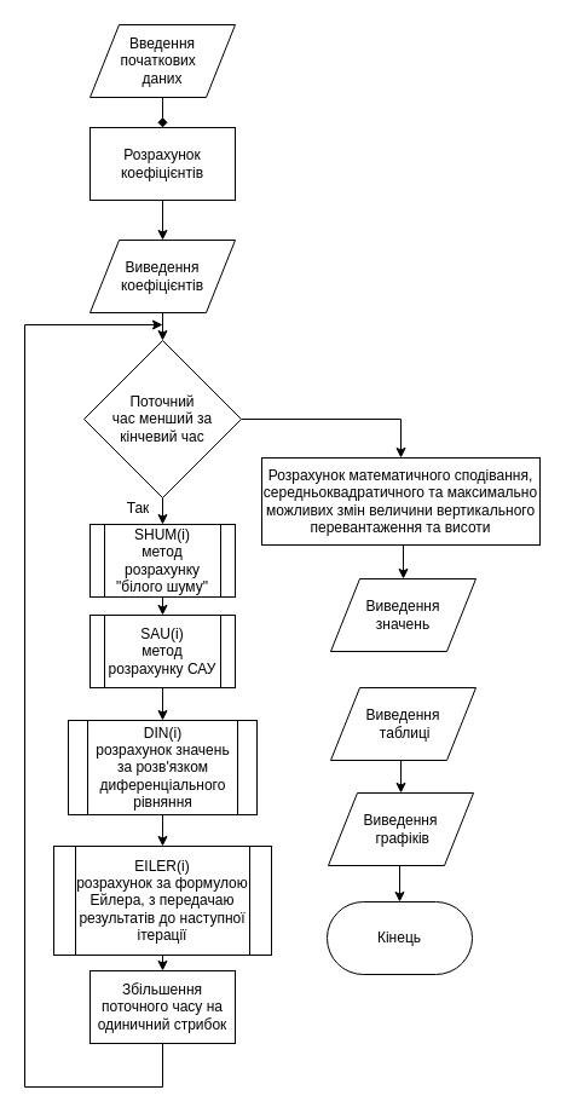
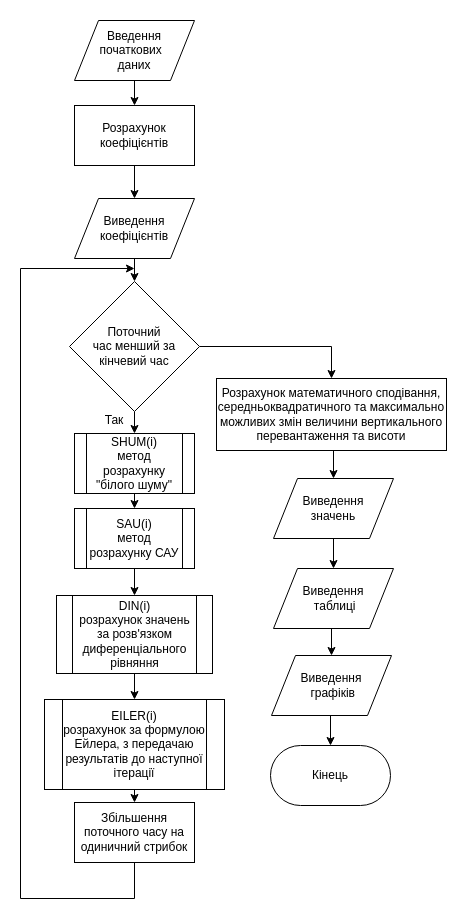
  <mxCell id="0" />
  <mxCell id="1" parent="0" />
- <mxCell id="2" style="edgeStyle=orthogonalEdgeStyle;rounded=0;orthogonalLoop=1;jettySize=auto;html=1;exitX=0.5;exitY=1;exitDx=0;exitDy=0;entryX=0.5;entryY=0;entryDx=0;entryDy=0;endArrow=diamond;" parent="1" source="3" target="5" edge="1"><mxGeometry relative="1" as="geometry" /></mxCell>
+ <mxCell id="2" style="edgeStyle=orthogonalEdgeStyle;rounded=0;orthogonalLoop=1;jettySize=auto;html=1;exitX=0.5;exitY=1;exitDx=0;exitDy=0;entryX=0.5;entryY=0;entryDx=0;entryDy=0;" parent="1" source="3" target="5" edge="1"><mxGeometry relative="1" as="geometry" /></mxCell>
  <mxCell id="3" value="Введення&lt;br&gt;початкових&amp;nbsp;&amp;nbsp;&lt;br&gt;даних" style="shape=parallelogram;perimeter=parallelogramPerimeter;whiteSpace=wrap;html=1;" parent="1" vertex="1"><mxGeometry x="74" y="20" width="120" height="60" as="geometry" /></mxCell>
  <mxCell id="4" style="edgeStyle=orthogonalEdgeStyle;rounded=0;orthogonalLoop=1;jettySize=auto;html=1;exitX=0.5;exitY=1;exitDx=0;exitDy=0;entryX=0.5;entryY=0;entryDx=0;entryDy=0;" parent="1" source="5" target="7" edge="1"><mxGeometry relative="1" as="geometry" /></mxCell>
  <mxCell id="5" value="Розрахунок коефіцієнтів" style="rounded=0;whiteSpace=wrap;html=1;" parent="1" vertex="1"><mxGeometry x="74" y="105" width="120" height="60" as="geometry" /></mxCell>
  <mxCell id="6" style="edgeStyle=orthogonalEdgeStyle;rounded=0;orthogonalLoop=1;jettySize=auto;html=1;exitX=0.5;exitY=1;exitDx=0;exitDy=0;entryX=0.5;entryY=0;entryDx=0;entryDy=0;" parent="1" source="7" target="10" edge="1"><mxGeometry relative="1" as="geometry" /></mxCell>
  <mxCell id="7" value="Виведення&lt;br&gt;коефіцієнтів" style="shape=parallelogram;perimeter=parallelogramPerimeter;whiteSpace=wrap;html=1;" parent="1" vertex="1"><mxGeometry x="74" y="198" width="120" height="60" as="geometry" /></mxCell>
  <mxCell id="8" style="edgeStyle=orthogonalEdgeStyle;rounded=0;orthogonalLoop=1;jettySize=auto;html=1;exitX=0.5;exitY=1;exitDx=0;exitDy=0;entryX=0.5;entryY=0;entryDx=0;entryDy=0;" edge="1" parent="1" source="10" target="26"><mxGeometry relative="1" as="geometry" /></mxCell>
  <mxCell id="9" style="edgeStyle=orthogonalEdgeStyle;rounded=0;orthogonalLoop=1;jettySize=auto;html=1;exitX=1;exitY=0.5;exitDx=0;exitDy=0;entryX=0.5;entryY=0;entryDx=0;entryDy=0;" edge="1" parent="1" source="10" target="28"><mxGeometry relative="1" as="geometry" /></mxCell>
  <mxCell id="10" value="Поточний &lt;br&gt;час менший за кінчевий час" style="rhombus;whiteSpace=wrap;html=1;" parent="1" vertex="1"><mxGeometry x="69" y="281" width="130" height="130" as="geometry" /></mxCell>
  <mxCell id="11" style="edgeStyle=orthogonalEdgeStyle;rounded=0;orthogonalLoop=1;jettySize=auto;html=1;entryX=0.5;entryY=0;entryDx=0;entryDy=0;" parent="1" source="12" target="14" edge="1"><mxGeometry relative="1" as="geometry" /></mxCell>
  <mxCell id="12" value="SAU(i)&lt;br&gt;метод розрахунку САУ" style="shape=process;whiteSpace=wrap;html=1;backgroundOutline=1;" parent="1" vertex="1"><mxGeometry x="74" y="508" width="120" height="60" as="geometry" /></mxCell>
  <mxCell id="13" style="edgeStyle=orthogonalEdgeStyle;rounded=0;orthogonalLoop=1;jettySize=auto;html=1;entryX=0.5;entryY=0;entryDx=0;entryDy=0;" parent="1" source="14" target="16" edge="1"><mxGeometry relative="1" as="geometry" /></mxCell>
  <mxCell id="14" value="DIN(i)&lt;br&gt;розрахунок значень за розв'язком диференціального рівняння" style="shape=process;whiteSpace=wrap;html=1;backgroundOutline=1;" parent="1" vertex="1"><mxGeometry x="56" y="595" width="156" height="78" as="geometry" /></mxCell>
  <mxCell id="15" style="edgeStyle=orthogonalEdgeStyle;rounded=0;orthogonalLoop=1;jettySize=auto;html=1;exitX=0.5;exitY=1;exitDx=0;exitDy=0;entryX=0.5;entryY=0;entryDx=0;entryDy=0;" parent="1" source="16" target="24" edge="1"><mxGeometry relative="1" as="geometry" /></mxCell>
  <mxCell id="16" value="EILER(i)&lt;br&gt;розрахунок за формулою Ейлера, з передачаю результатів до наступної ітерації" style="shape=process;whiteSpace=wrap;html=1;backgroundOutline=1;" parent="1" vertex="1"><mxGeometry x="44" y="699" width="180" height="90" as="geometry" /></mxCell>
  <mxCell id="17" value="Так" style="text;html=1;strokeColor=none;fillColor=none;align=center;verticalAlign=middle;whiteSpace=wrap;rounded=0;" parent="1" vertex="1"><mxGeometry x="94" y="410" width="40" height="20" as="geometry" /></mxCell>
  <mxCell id="18" style="edgeStyle=orthogonalEdgeStyle;rounded=0;orthogonalLoop=1;jettySize=auto;html=1;exitX=0.5;exitY=1;exitDx=0;exitDy=0;entryX=0.5;entryY=0;entryDx=0;entryDy=0;" parent="1" source="19" target="21" edge="1"><mxGeometry relative="1" as="geometry" /></mxCell>
  <mxCell id="19" value="Виведення&lt;br&gt;&amp;nbsp;таблиці" style="shape=parallelogram;perimeter=parallelogramPerimeter;whiteSpace=wrap;html=1;" parent="1" vertex="1"><mxGeometry x="273" y="568" width="120" height="60" as="geometry" /></mxCell>
  <mxCell id="20" style="edgeStyle=orthogonalEdgeStyle;rounded=0;orthogonalLoop=1;jettySize=auto;html=1;exitX=0.5;exitY=1;exitDx=0;exitDy=0;entryX=0.5;entryY=0;entryDx=0;entryDy=0;" parent="1" source="21" target="22" edge="1"><mxGeometry relative="1" as="geometry" /></mxCell>
  <mxCell id="21" value="Виведення&lt;br&gt;&amp;nbsp;графіків" style="shape=parallelogram;perimeter=parallelogramPerimeter;whiteSpace=wrap;html=1;" parent="1" vertex="1"><mxGeometry x="271" y="655" width="120" height="60" as="geometry" /></mxCell>
  <mxCell id="22" value="Кінець" style="rounded=1;whiteSpace=wrap;html=1;arcSize=50;" parent="1" vertex="1"><mxGeometry x="270" y="745" width="120" height="60" as="geometry" /></mxCell>
  <mxCell id="23" style="edgeStyle=orthogonalEdgeStyle;rounded=0;orthogonalLoop=1;jettySize=auto;html=1;exitX=0.5;exitY=1;exitDx=0;exitDy=0;" parent="1" source="24" edge="1"><mxGeometry relative="1" as="geometry"><mxPoint x="134" y="268" as="targetPoint" /><Array as="points"><mxPoint x="134" y="898" /><mxPoint x="20" y="898" /><mxPoint x="20" y="268" /></Array></mxGeometry></mxCell>
  <mxCell id="24" value="Збільшення поточного часу на одиничний стрибок" style="rounded=0;whiteSpace=wrap;html=1;" parent="1" vertex="1"><mxGeometry x="74" y="802" width="120" height="60" as="geometry" /></mxCell>
  <mxCell id="25" style="edgeStyle=orthogonalEdgeStyle;rounded=0;orthogonalLoop=1;jettySize=auto;html=1;exitX=0.5;exitY=1;exitDx=0;exitDy=0;entryX=0.5;entryY=0;entryDx=0;entryDy=0;" edge="1" parent="1" source="26" target="12"><mxGeometry relative="1" as="geometry" /></mxCell>
  <mxCell id="26" value="SHUM(i)&lt;br&gt;метод розрахунку &quot;білого шуму&quot;" style="shape=process;whiteSpace=wrap;html=1;backgroundOutline=1;" vertex="1" parent="1"><mxGeometry x="74" y="433" width="120" height="60" as="geometry" /></mxCell>
  <mxCell id="27" style="edgeStyle=orthogonalEdgeStyle;rounded=0;orthogonalLoop=1;jettySize=auto;html=1;exitX=0.5;exitY=1;exitDx=0;exitDy=0;entryX=0.5;entryY=0;entryDx=0;entryDy=0;" edge="1" parent="1" source="28" target="30"><mxGeometry relative="1" as="geometry" /></mxCell>
  <mxCell id="28" value="Розрахунок&amp;nbsp;математичного сподівання, середньоквадратичного та максимально можливих змін величини вертикального перевантаження та висоти" style="rounded=0;whiteSpace=wrap;html=1;" vertex="1" parent="1"><mxGeometry x="216" y="378" width="230" height="72" as="geometry" /></mxCell>
+ <mxCell id="29" style="edgeStyle=orthogonalEdgeStyle;rounded=0;orthogonalLoop=1;jettySize=auto;html=1;exitX=0.5;exitY=1;exitDx=0;exitDy=0;entryX=0.5;entryY=0;entryDx=0;entryDy=0;" edge="1" parent="1" source="30" target="19"><mxGeometry relative="1" as="geometry" /></mxCell>
  <mxCell id="30" value="Виведення&lt;br&gt;значень" style="shape=parallelogram;perimeter=parallelogramPerimeter;whiteSpace=wrap;html=1;" vertex="1" parent="1"><mxGeometry x="273" y="478" width="120" height="60" as="geometry" /></mxCell>
